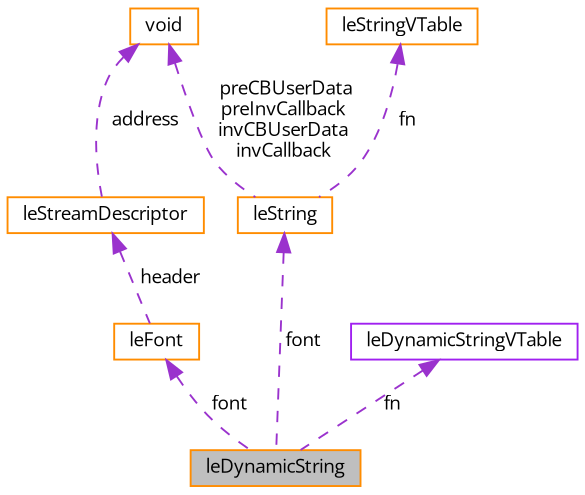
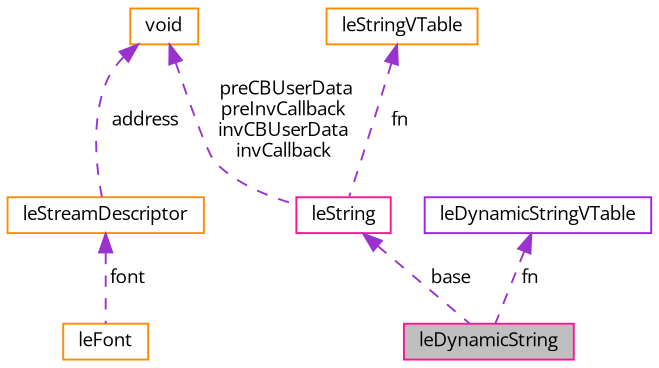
  digraph {
    fontname="Open Sans"
    node [color=darkorange fillcolor=white fontname="Open Sans" fontsize=10 shape=record style=filled]
    edge [color=darkorchid3 dir=back fontname="Open Sans" fontsize=10 labelfontname=Helvetica labelfontsize=10 style=dashed]
-   n1 [fillcolor=grey75 fontcolor=black height=0.2 label=leDynamicString width=0.4]
+   n1 [color=deeppink fillcolor=grey75 fontcolor=black height=0.2 label=leDynamicString width=0.4]
    n2 [height=0.2 label=leFont width=0.4]
    n3 [height=0.2 label=leStreamDescriptor width=0.4]
    n4 [height=0.2 label=void width=0.4]
-   n5 [height=0.2 label=leString width=0.4]
+   n5 [color=deeppink height=0.2 label=leString width=0.4]
    n6 [color=purple height=0.2 label=leDynamicStringVTable width=0.4]
    n7 [height=0.2 label=leStringVTable width=0.4]
-   n2 -> n1 [label=" font"]
-   n3 -> n2 [label=" header"]
+   n3 -> n2 [label=" font"]
    n4 -> n3 [label=" address"]
    n4 -> n5 [label=" preCBUserData\npreInvCallback\ninvCBUserData\ninvCallback"]
-   n5 -> n1 [label=" font"]
+   n5 -> n1 [label=" base"]
    n6 -> n1 [label=" fn"]
    n7 -> n5 [label=" fn"]
  }
